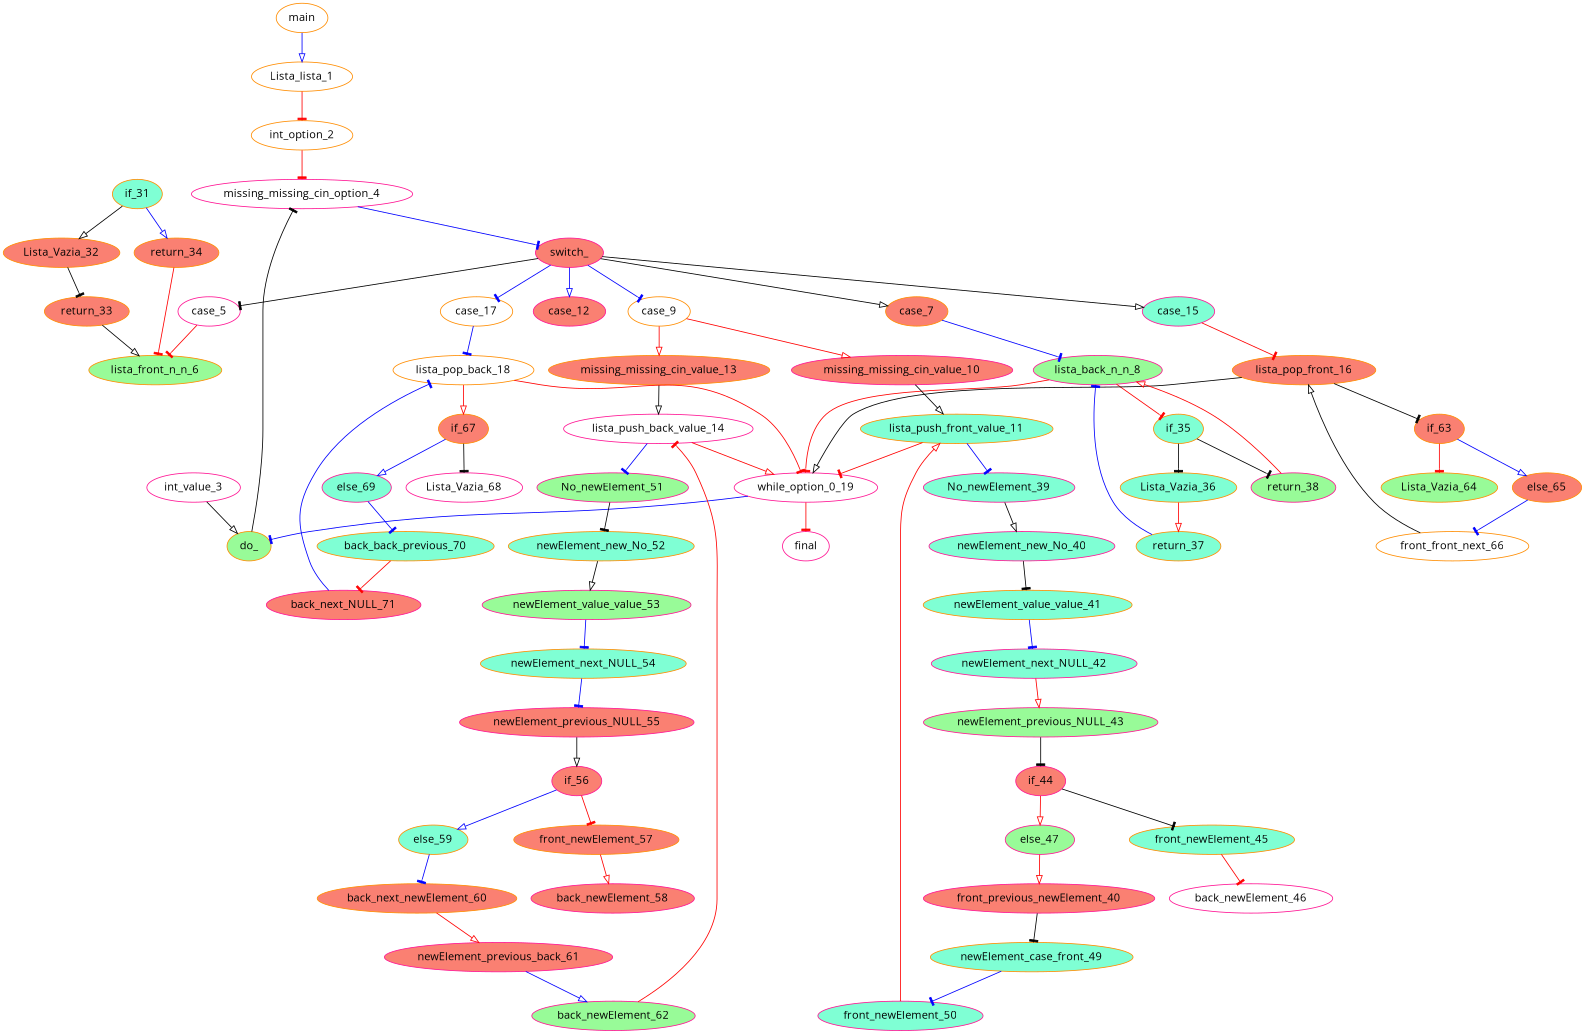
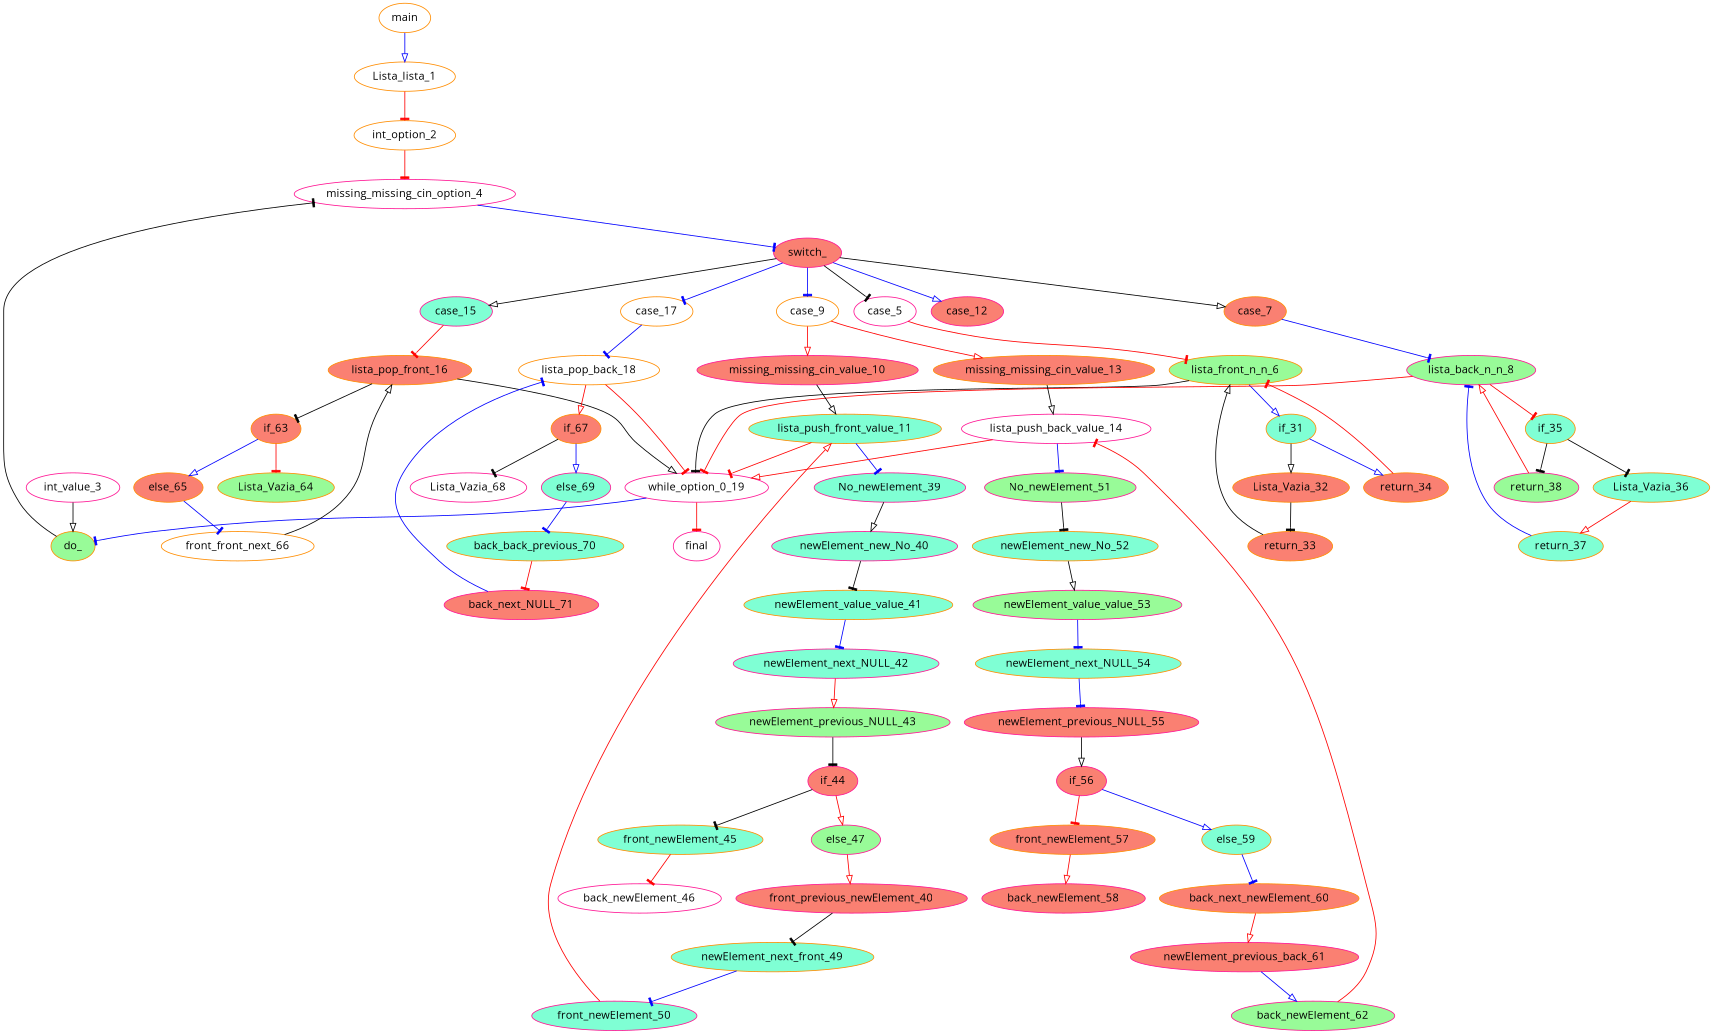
  strict digraph {
    fontname="Open Sans"
    node [color=darkorange fillcolor=salmon fontname="Open Sans" style=filled]
    edge [arrowhead=tee color=red fontname="Open Sans"]
    main [fillcolor=white]
    Lista_lista_1 [fillcolor=white]
    int_option_2 [fillcolor=white]
    missing_missing_cin_option_4 [color=deeppink fillcolor=white]
    int_value_3 [color=deeppink fillcolor=white]
    do_ [fillcolor=palegreen]
    switch_ [color=deeppink]
    case_5 [color=deeppink fillcolor=white]
    case_7
    case_9 [fillcolor=white]
    case_12 [color=deeppink]
    case_15 [color=deeppink fillcolor=aquamarine]
    case_17 [fillcolor=white]
    lista_front_n_n_6 [fillcolor=palegreen]
    lista_back_n_n_8 [color=deeppink fillcolor=palegreen]
    missing_missing_cin_value_10 [color=deeppink]
    missing_missing_cin_value_13
    lista_pop_front_16
    lista_pop_back_18 [fillcolor=white]
    while_option_0_19 [color=deeppink fillcolor=white]
    if_31 [fillcolor=aquamarine]
    final [color=deeppink fillcolor=white]
    Lista_Vazia_32
    return_34
    if_35 [fillcolor=aquamarine]
    Lista_Vazia_36 [fillcolor=aquamarine]
    return_38 [color=deeppink fillcolor=palegreen]
    lista_push_front_value_11 [fillcolor=aquamarine]
    lista_push_back_value_14 [color=deeppink fillcolor=white]
    No_newElement_39 [color=deeppink fillcolor=aquamarine]
    newElement_new_No_40 [color=deeppink fillcolor=aquamarine]
    No_newElement_51 [color=deeppink fillcolor=palegreen]
    newElement_new_No_52 [fillcolor=aquamarine]
    if_63
    Lista_Vazia_64 [fillcolor=palegreen]
    else_65
    if_67
    Lista_Vazia_68 [color=deeppink fillcolor=white]
    else_69 [color=deeppink fillcolor=aquamarine]
    return_33
    return_37 [fillcolor=aquamarine]
    newElement_value_value_41 [fillcolor=aquamarine]
    newElement_next_NULL_42 [color=deeppink fillcolor=aquamarine]
    newElement_previous_NULL_43 [color=deeppink fillcolor=palegreen]
    if_44 [color=deeppink]
    front_newElement_45 [fillcolor=aquamarine]
    else_47 [color=deeppink fillcolor=palegreen]
    back_newElement_46 [color=deeppink fillcolor=white]
    n49 [color=deeppink label=front_previous_newElement_40]
-   newElement_next_front_49 [fillcolor=aquamarine label=newElement_case_front_49]
+   newElement_next_front_49 [fillcolor=aquamarine]
    front_newElement_50 [color=deeppink fillcolor=aquamarine]
    newElement_value_value_53 [color=deeppink fillcolor=palegreen]
    newElement_next_NULL_54 [fillcolor=aquamarine]
    newElement_previous_NULL_55 [color=deeppink]
    if_56 [color=deeppink]
    front_newElement_57
    else_59 [fillcolor=aquamarine]
    back_newElement_58 [color=deeppink]
    back_next_newElement_60
    newElement_previous_back_61 [color=deeppink]
    back_newElement_62 [color=deeppink fillcolor=palegreen]
    front_front_next_66 [fillcolor=white]
    back_back_previous_70 [fillcolor=aquamarine]
    back_next_NULL_71 [color=deeppink]
    main -> Lista_lista_1 [arrowhead=onormal color=blue]
    Lista_lista_1 -> int_option_2
    int_option_2 -> missing_missing_cin_option_4
    missing_missing_cin_option_4 -> switch_ [color=blue]
    int_value_3 -> do_ [arrowhead=onormal color=black]
    do_ -> missing_missing_cin_option_4 [color=black]
    switch_ -> case_5 [color=black]
    switch_ -> case_7 [arrowhead=onormal color=black]
    switch_ -> case_9 [color=blue]
    switch_ -> case_12 [arrowhead=onormal color=blue]
    switch_ -> case_15 [arrowhead=onormal color=black]
    switch_ -> case_17 [color=blue]
    case_5 -> lista_front_n_n_6
    case_7 -> lista_back_n_n_8 [color=blue]
    case_9 -> missing_missing_cin_value_10 [arrowhead=onormal]
    case_9 -> missing_missing_cin_value_13 [arrowhead=onormal]
    case_15 -> lista_pop_front_16
    case_17 -> lista_pop_back_18 [color=blue]
+   lista_front_n_n_6 -> while_option_0_19 [color=black]
+   lista_front_n_n_6 -> if_31 [arrowhead=onormal color=blue]
    lista_back_n_n_8 -> while_option_0_19
    lista_back_n_n_8 -> if_35
    missing_missing_cin_value_10 -> lista_push_front_value_11 [arrowhead=onormal color=black]
    missing_missing_cin_value_13 -> lista_push_back_value_14 [arrowhead=onormal color=black]
    lista_pop_front_16 -> while_option_0_19 [arrowhead=onormal color=black]
    lista_pop_front_16 -> if_63 [color=black]
    lista_pop_back_18 -> while_option_0_19
    lista_pop_back_18 -> if_67 [arrowhead=onormal]
    while_option_0_19 -> do_ [color=blue]
    while_option_0_19 -> final
    if_31 -> Lista_Vazia_32 [arrowhead=onormal color=black]
    if_31 -> return_34 [arrowhead=onormal color=blue]
    Lista_Vazia_32 -> return_33 [color=black]
    return_34 -> lista_front_n_n_6
    if_35 -> Lista_Vazia_36 [color=black]
    if_35 -> return_38 [color=black]
    Lista_Vazia_36 -> return_37 [arrowhead=onormal]
    return_38 -> lista_back_n_n_8 [arrowhead=onormal]
    lista_push_front_value_11 -> while_option_0_19
    lista_push_front_value_11 -> No_newElement_39 [color=blue]
    lista_push_back_value_14 -> while_option_0_19 [arrowhead=onormal]
    lista_push_back_value_14 -> No_newElement_51 [color=blue]
    No_newElement_39 -> newElement_new_No_40 [arrowhead=onormal color=black]
    newElement_new_No_40 -> newElement_value_value_41 [color=black]
    No_newElement_51 -> newElement_new_No_52 [color=black]
    newElement_new_No_52 -> newElement_value_value_53 [arrowhead=onormal color=black]
    if_63 -> Lista_Vazia_64
    if_63 -> else_65 [arrowhead=onormal color=blue]
    else_65 -> front_front_next_66 [color=blue]
    if_67 -> Lista_Vazia_68 [color=black]
    if_67 -> else_69 [arrowhead=onormal color=blue]
    else_69 -> back_back_previous_70 [color=blue]
    return_33 -> lista_front_n_n_6 [arrowhead=onormal color=black]
    return_37 -> lista_back_n_n_8 [color=blue]
    newElement_value_value_41 -> newElement_next_NULL_42 [color=blue]
    newElement_next_NULL_42 -> newElement_previous_NULL_43 [arrowhead=onormal]
    newElement_previous_NULL_43 -> if_44 [color=black]
    if_44 -> front_newElement_45 [color=black]
    if_44 -> else_47 [arrowhead=onormal]
    front_newElement_45 -> back_newElement_46
    else_47 -> n49 [arrowhead=onormal]
    n49 -> newElement_next_front_49 [color=black]
    newElement_next_front_49 -> front_newElement_50 [color=blue]
    front_newElement_50 -> lista_push_front_value_11 [arrowhead=onormal]
    newElement_value_value_53 -> newElement_next_NULL_54 [color=blue]
    newElement_next_NULL_54 -> newElement_previous_NULL_55 [color=blue]
    newElement_previous_NULL_55 -> if_56 [arrowhead=onormal color=black]
    if_56 -> front_newElement_57
    if_56 -> else_59 [arrowhead=onormal color=blue]
    front_newElement_57 -> back_newElement_58 [arrowhead=onormal]
    else_59 -> back_next_newElement_60 [color=blue]
    back_next_newElement_60 -> newElement_previous_back_61 [arrowhead=onormal]
    newElement_previous_back_61 -> back_newElement_62 [arrowhead=onormal color=blue]
    back_newElement_62 -> lista_push_back_value_14
    front_front_next_66 -> lista_pop_front_16 [arrowhead=onormal color=black]
    back_back_previous_70 -> back_next_NULL_71
    back_next_NULL_71 -> lista_pop_back_18 [color=blue]
  }
